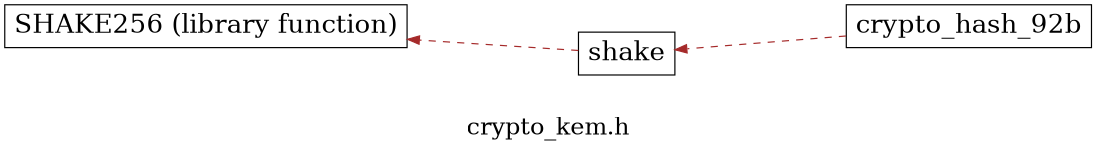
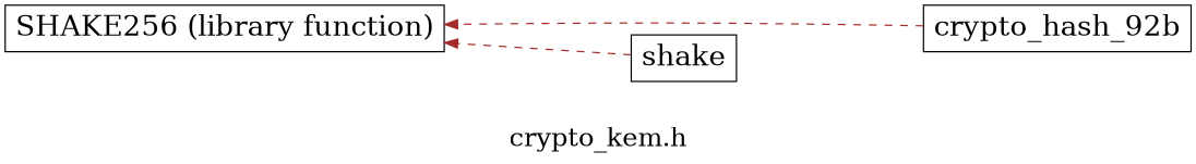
  digraph {
    color=black
    fontsize=20
    label="crypto_kem.h"
    rankdir=RL
    ranksep=2
    node [fontsize=22 shape=box]
    edge [color=brown style=dashed]
    n1 [label=crypto_hash_92b]
    n2 [label="SHAKE256 (library function)"]
    n3 [label=shake]
-   n1 -> n3
+   n1 -> n2
    n3 -> n2
  }
